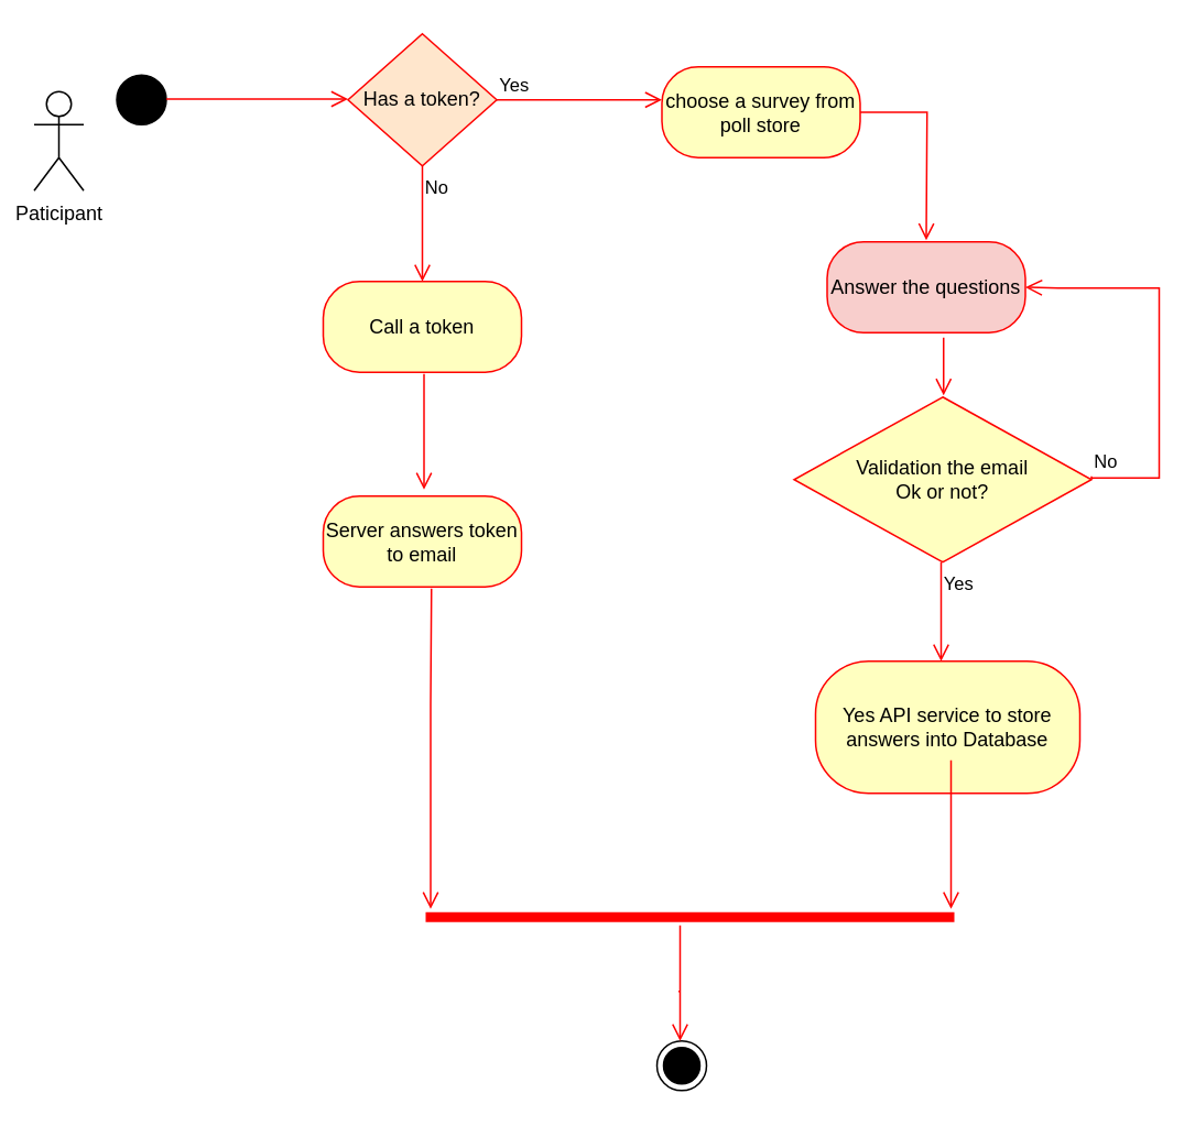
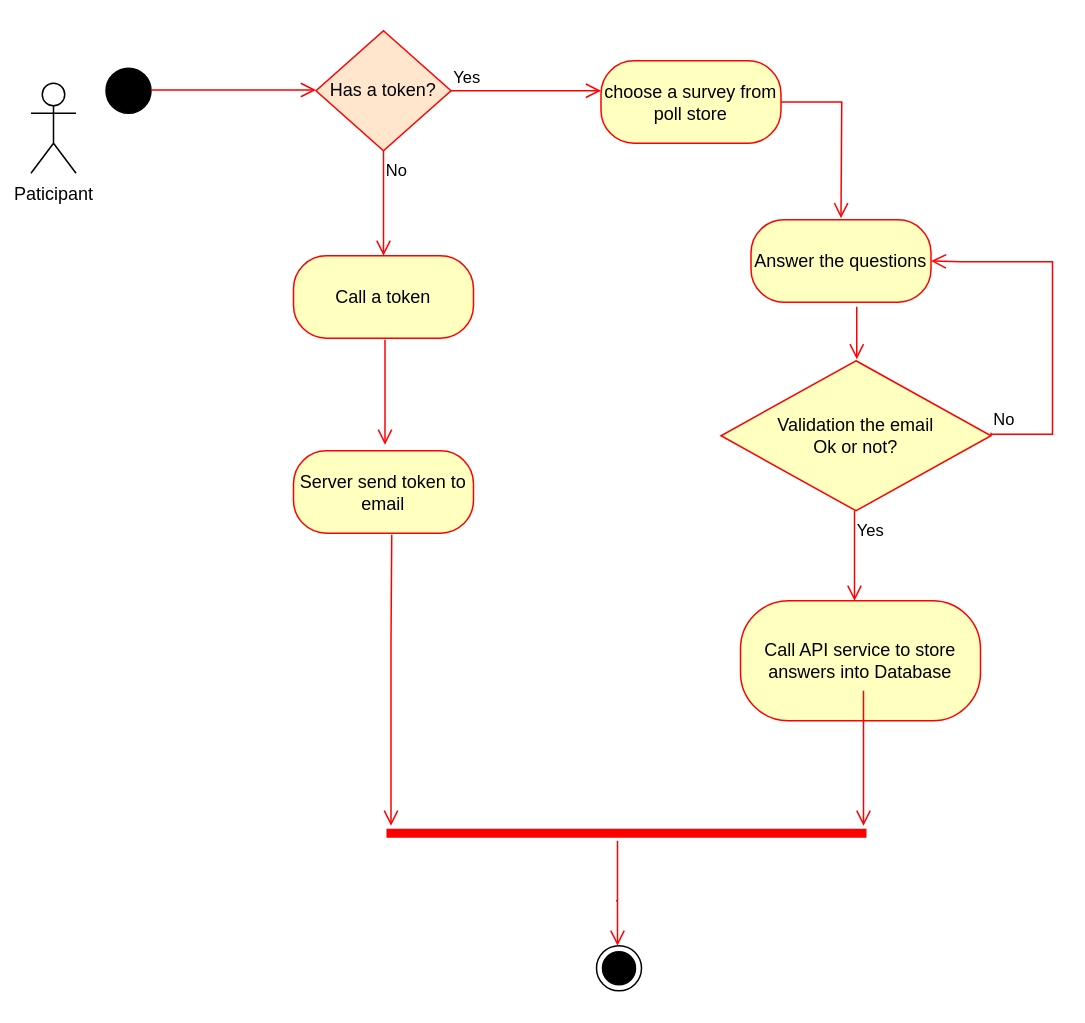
  <mxCell id="0" />
  <mxCell id="1" parent="0" />
  <mxCell id="2" value="Paticipant" style="shape=umlActor;verticalLabelPosition=bottom;verticalAlign=top;html=1;" parent="1" vertex="1"><mxGeometry x="20" y="55" width="30" height="60" as="geometry" /></mxCell>
  <mxCell id="3" value="choose a survey from poll store" style="rounded=1;whiteSpace=wrap;html=1;arcSize=40;fontColor=#000000;fillColor=#ffffc0;strokeColor=#ff0000;" parent="1" vertex="1"><mxGeometry x="400" y="40" width="120" height="55" as="geometry" /></mxCell>
  <mxCell id="4" value="" style="edgeStyle=orthogonalEdgeStyle;html=1;verticalAlign=bottom;endArrow=open;endSize=8;strokeColor=#ff0000;rounded=0;" parent="1" source="3" edge="1"><mxGeometry relative="1" as="geometry"><mxPoint x="560" y="145" as="targetPoint" /></mxGeometry></mxCell>
  <mxCell id="5" value="Has a token?" style="rhombus;whiteSpace=wrap;html=1;fontColor=#000000;fillColor=#ffe6cc;strokeColor=#ff0000;" parent="1" vertex="1"><mxGeometry x="210" y="20" width="90" height="80" as="geometry" /></mxCell>
  <mxCell id="6" value="Yes" style="edgeStyle=orthogonalEdgeStyle;html=1;align=left;verticalAlign=bottom;endArrow=open;endSize=8;strokeColor=#ff0000;rounded=0;" parent="1" edge="1"><mxGeometry x="-1" relative="1" as="geometry"><mxPoint x="400" y="60" as="targetPoint" /><mxPoint x="300" y="60" as="sourcePoint" /></mxGeometry></mxCell>
  <mxCell id="7" value="No" style="edgeStyle=orthogonalEdgeStyle;html=1;align=left;verticalAlign=top;endArrow=open;endSize=8;strokeColor=#ff0000;rounded=0;" parent="1" edge="1"><mxGeometry x="-1" relative="1" as="geometry"><mxPoint x="255" y="170" as="targetPoint" /><mxPoint x="254.5" y="100" as="sourcePoint" /><Array as="points"><mxPoint x="255" y="170" /><mxPoint x="255" y="170" /></Array><mxPoint as="offset" /></mxGeometry></mxCell>
  <mxCell id="8" value="Call a token" style="rounded=1;whiteSpace=wrap;html=1;arcSize=40;fontColor=#000000;fillColor=#ffffc0;strokeColor=#ff0000;" parent="1" vertex="1"><mxGeometry x="195" y="170" width="120" height="55" as="geometry" /></mxCell>
- <mxCell id="9" value="Answer the questions" style="rounded=1;whiteSpace=wrap;html=1;arcSize=40;fontColor=#000000;fillColor=#f8cecc;strokeColor=#ff0000;" parent="1" vertex="1"><mxGeometry x="500" y="146" width="120" height="55" as="geometry" /></mxCell>
+ <mxCell id="9" value="Answer the questions" style="rounded=1;whiteSpace=wrap;html=1;arcSize=40;fontColor=#000000;fillColor=#ffffc0;strokeColor=#ff0000;" parent="1" vertex="1"><mxGeometry x="500" y="146" width="120" height="55" as="geometry" /></mxCell>
  <mxCell id="10" value="Validation the email&lt;br&gt;Ok or not?" style="rhombus;whiteSpace=wrap;html=1;fontColor=#000000;fillColor=#ffffc0;strokeColor=#ff0000;" parent="1" vertex="1"><mxGeometry x="480" y="240" width="180" height="100" as="geometry" /></mxCell>
  <mxCell id="11" value="No" style="edgeStyle=orthogonalEdgeStyle;html=1;align=left;verticalAlign=bottom;endArrow=open;endSize=8;strokeColor=#ff0000;rounded=0;entryX=1;entryY=0.5;entryDx=0;entryDy=0;" parent="1" target="9" edge="1"><mxGeometry x="-1" relative="1" as="geometry"><mxPoint x="640" y="161.5" as="targetPoint" /><mxPoint x="660" y="288" as="sourcePoint" /><Array as="points"><mxPoint x="660" y="289" /><mxPoint x="701" y="289" /><mxPoint x="701" y="174" /><mxPoint x="640" y="174" /></Array></mxGeometry></mxCell>
  <mxCell id="12" value="Yes&lt;br&gt;" style="edgeStyle=orthogonalEdgeStyle;html=1;align=left;verticalAlign=top;endArrow=open;endSize=8;strokeColor=#ff0000;rounded=0;" parent="1" edge="1"><mxGeometry x="-1" relative="1" as="geometry"><mxPoint x="569" y="400" as="targetPoint" /><mxPoint x="569" y="340" as="sourcePoint" /></mxGeometry></mxCell>
- <mxCell id="13" value="Yes API service to store answers into Database" style="rounded=1;whiteSpace=wrap;html=1;arcSize=40;fontColor=#000000;fillColor=#ffffc0;strokeColor=#ff0000;" parent="1" vertex="1"><mxGeometry x="493" y="400" width="160" height="80" as="geometry" /></mxCell>
+ <mxCell id="13" value="Call API service to store answers into Database" style="rounded=1;whiteSpace=wrap;html=1;arcSize=40;fontColor=#000000;fillColor=#ffffc0;strokeColor=#ff0000;" parent="1" vertex="1"><mxGeometry x="493" y="400" width="160" height="80" as="geometry" /></mxCell>
  <mxCell id="14" value="" style="edgeStyle=orthogonalEdgeStyle;html=1;align=left;verticalAlign=top;endArrow=open;endSize=8;strokeColor=#ff0000;rounded=0;" parent="1" edge="1"><mxGeometry x="-1" relative="1" as="geometry"><mxPoint x="570.5" y="239" as="targetPoint" /><mxPoint x="571" y="204" as="sourcePoint" /><Array as="points"><mxPoint x="570.5" y="239" /><mxPoint x="570.5" y="239" /></Array><mxPoint as="offset" /></mxGeometry></mxCell>
  <mxCell id="15" value="" style="ellipse;fillColor=strokeColor;html=1;" vertex="1" parent="1"><mxGeometry x="70" y="45" width="30" height="30" as="geometry" /></mxCell>
  <mxCell id="16" value="" style="edgeStyle=orthogonalEdgeStyle;html=1;align=left;verticalAlign=bottom;endArrow=open;endSize=8;strokeColor=#ff0000;rounded=0;" edge="1" parent="1"><mxGeometry x="-0.5" y="10" relative="1" as="geometry"><mxPoint x="210" y="59.5" as="targetPoint" /><mxPoint x="110" y="59.5" as="sourcePoint" /><Array as="points"><mxPoint x="100" y="60" /><mxPoint x="100" y="60" /></Array><mxPoint y="1" as="offset" /></mxGeometry></mxCell>
- <mxCell id="17" value="Server answers token to email" style="rounded=1;whiteSpace=wrap;html=1;arcSize=40;fontColor=#000000;fillColor=#ffffc0;strokeColor=#ff0000;" vertex="1" parent="1"><mxGeometry x="195" y="300" width="120" height="55" as="geometry" /></mxCell>
+ <mxCell id="17" value="Server send token to email" style="rounded=1;whiteSpace=wrap;html=1;arcSize=40;fontColor=#000000;fillColor=#ffffc0;strokeColor=#ff0000;" vertex="1" parent="1"><mxGeometry x="195" y="300" width="120" height="55" as="geometry" /></mxCell>
  <mxCell id="18" value="" style="edgeStyle=orthogonalEdgeStyle;html=1;align=left;verticalAlign=top;endArrow=open;endSize=8;strokeColor=#ff0000;rounded=0;" edge="1" parent="1"><mxGeometry x="1" y="-90" relative="1" as="geometry"><mxPoint x="256" y="296" as="targetPoint" /><mxPoint x="255.5" y="226" as="sourcePoint" /><Array as="points"><mxPoint x="256" y="296" /><mxPoint x="256" y="296" /></Array><mxPoint x="85" y="90" as="offset" /></mxGeometry></mxCell>
  <mxCell id="19" value="" style="ellipse;html=1;shape=endState;fillColor=strokeColor;" vertex="1" parent="1"><mxGeometry x="397" y="630" width="30" height="30" as="geometry" /></mxCell>
  <mxCell id="20" value="" style="shape=line;html=1;strokeWidth=6;strokeColor=#ff0000;" vertex="1" parent="1"><mxGeometry x="257" y="550" width="320" height="10" as="geometry" /></mxCell>
  <mxCell id="21" value="" style="edgeStyle=orthogonalEdgeStyle;html=1;verticalAlign=bottom;endArrow=open;endSize=8;strokeColor=#ff0000;rounded=0;" edge="1" parent="1"><mxGeometry relative="1" as="geometry"><mxPoint x="411" y="630" as="targetPoint" /><mxPoint x="411" y="560" as="sourcePoint" /><Array as="points"><mxPoint x="410" y="600" /><mxPoint x="412" y="600" /></Array></mxGeometry></mxCell>
  <mxCell id="22" value="" style="edgeStyle=orthogonalEdgeStyle;html=1;align=left;verticalAlign=top;endArrow=open;endSize=8;strokeColor=#ff0000;rounded=0;" edge="1" parent="1"><mxGeometry x="1" y="-90" relative="1" as="geometry"><mxPoint x="260" y="550" as="targetPoint" /><mxPoint x="260.5" y="356" as="sourcePoint" /><Array as="points"><mxPoint x="261" y="426" /><mxPoint x="261" y="426" /></Array><mxPoint x="85" y="90" as="offset" /></mxGeometry></mxCell>
  <mxCell id="23" value="" style="edgeStyle=orthogonalEdgeStyle;html=1;align=left;verticalAlign=top;endArrow=open;endSize=8;strokeColor=#ff0000;rounded=0;" edge="1" parent="1"><mxGeometry x="1" y="-90" relative="1" as="geometry"><mxPoint x="575" y="550" as="targetPoint" /><mxPoint x="575" y="510" as="sourcePoint" /><Array as="points"><mxPoint x="575" y="460" /><mxPoint x="575" y="460" /></Array><mxPoint x="85" y="90" as="offset" /></mxGeometry></mxCell>
